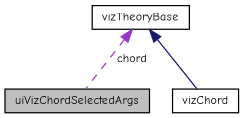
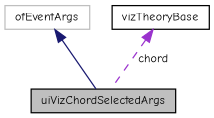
  digraph {
    fontname="Comic Neue"
    node [color=black fillcolor=white fontname="Comic Neue" fontsize=10 shape=record style=filled]
    edge [color=midnightblue dir=back fontname="Comic Neue" fontsize=10 labelfontname=Helvetica labelfontsize=10 style=solid]
    n1 [fillcolor=grey75 fontcolor=black height=0.2 label=uiVizChordSelectedArgs width=0.4]
-   n3 [height=0.2 label=vizChord width=0.4]
+   n2 [color=grey75 height=0.2 label=ofEventArgs width=0.4]
    n4 [height=0.2 label=vizTheoryBase width=0.4]
+   n2 -> n1
    n4 -> n1 [color=darkorchid3 label=" chord" style=dashed]
-   n4 -> n3
  }
